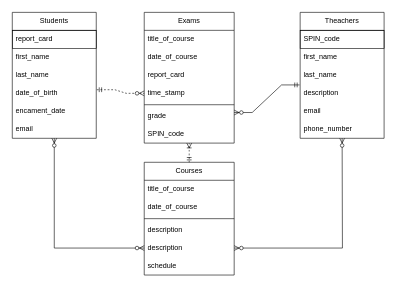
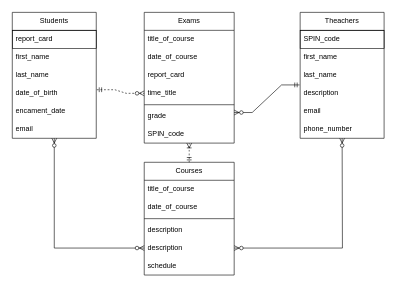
  <mxCell id="0" />
  <mxCell id="1" parent="0" />
  <mxCell id="2" value="Students" style="swimlane;fontStyle=0;childLayout=stackLayout;horizontal=1;startSize=30;horizontalStack=0;resizeParent=1;resizeParentMax=0;resizeLast=0;collapsible=1;marginBottom=0;whiteSpace=wrap;html=1;" parent="1" vertex="1"><mxGeometry x="20" y="20" width="140" height="210" as="geometry"><mxRectangle x="100" y="240" width="60" height="30" as="alternateBounds" /></mxGeometry></mxCell>
  <mxCell id="3" value="report_card" style="text;strokeColor=default;fillColor=none;align=left;verticalAlign=middle;spacingLeft=4;spacingRight=4;overflow=hidden;points=[[0,0.5],[1,0.5]];portConstraint=eastwest;rotatable=0;whiteSpace=wrap;html=1;" parent="2" vertex="1"><mxGeometry y="30" width="140" height="30" as="geometry" /></mxCell>
  <mxCell id="4" value="first_name" style="text;strokeColor=none;fillColor=none;align=left;verticalAlign=middle;spacingLeft=4;spacingRight=4;overflow=hidden;points=[[0,0.5],[1,0.5]];portConstraint=eastwest;rotatable=0;whiteSpace=wrap;html=1;" parent="2" vertex="1"><mxGeometry y="60" width="140" height="30" as="geometry" /></mxCell>
  <mxCell id="5" value="last_name" style="text;strokeColor=none;fillColor=none;align=left;verticalAlign=middle;spacingLeft=4;spacingRight=4;overflow=hidden;points=[[0,0.5],[1,0.5]];portConstraint=eastwest;rotatable=0;whiteSpace=wrap;html=1;" parent="2" vertex="1"><mxGeometry y="90" width="140" height="30" as="geometry" /></mxCell>
  <mxCell id="6" value="date_of_birth" style="text;strokeColor=none;fillColor=none;align=left;verticalAlign=middle;spacingLeft=4;spacingRight=4;overflow=hidden;points=[[0,0.5],[1,0.5]];portConstraint=eastwest;rotatable=0;whiteSpace=wrap;html=1;" parent="2" vertex="1"><mxGeometry y="120" width="140" height="30" as="geometry" /></mxCell>
  <mxCell id="7" value="encament_date" style="text;strokeColor=none;fillColor=none;align=left;verticalAlign=middle;spacingLeft=4;spacingRight=4;overflow=hidden;points=[[0,0.5],[1,0.5]];portConstraint=eastwest;rotatable=0;whiteSpace=wrap;html=1;" parent="2" vertex="1"><mxGeometry y="150" width="140" height="30" as="geometry" /></mxCell>
  <mxCell id="8" value="email" style="text;strokeColor=none;fillColor=none;align=left;verticalAlign=middle;spacingLeft=4;spacingRight=4;overflow=hidden;points=[[0,0.5],[1,0.5]];portConstraint=eastwest;rotatable=0;whiteSpace=wrap;html=1;" parent="2" vertex="1"><mxGeometry y="180" width="140" height="30" as="geometry" /></mxCell>
  <mxCell id="9" value="Exams" style="swimlane;fontStyle=0;childLayout=stackLayout;horizontal=1;startSize=30;horizontalStack=0;resizeParent=1;resizeParentMax=0;resizeLast=0;collapsible=1;marginBottom=0;whiteSpace=wrap;html=1;" parent="1" vertex="1"><mxGeometry x="240" y="20" width="150" height="218" as="geometry" /></mxCell>
  <mxCell id="10" value="title_of_course" style="text;strokeColor=none;fillColor=none;align=left;verticalAlign=middle;spacingLeft=4;spacingRight=4;overflow=hidden;points=[[0,0.5],[1,0.5]];portConstraint=eastwest;rotatable=0;whiteSpace=wrap;html=1;" parent="9" vertex="1"><mxGeometry y="30" width="150" height="30" as="geometry" /></mxCell>
  <mxCell id="11" value="date_of_course" style="text;strokeColor=none;fillColor=none;align=left;verticalAlign=middle;spacingLeft=4;spacingRight=4;overflow=hidden;points=[[0,0.5],[1,0.5]];portConstraint=eastwest;rotatable=0;whiteSpace=wrap;html=1;" vertex="1" parent="9"><mxGeometry y="60" width="150" height="30" as="geometry" /></mxCell>
  <mxCell id="12" value="report_card" style="text;strokeColor=none;fillColor=none;align=left;verticalAlign=middle;spacingLeft=4;spacingRight=4;overflow=hidden;points=[[0,0.5],[1,0.5]];portConstraint=eastwest;rotatable=0;whiteSpace=wrap;html=1;" parent="9" vertex="1"><mxGeometry y="90" width="150" height="30" as="geometry" /></mxCell>
- <mxCell id="13" value="time_stamp" style="text;strokeColor=none;fillColor=none;align=left;verticalAlign=middle;spacingLeft=4;spacingRight=4;overflow=hidden;points=[[0,0.5],[1,0.5]];portConstraint=eastwest;rotatable=0;whiteSpace=wrap;html=1;" parent="9" vertex="1"><mxGeometry y="120" width="150" height="30" as="geometry" /></mxCell>
+ <mxCell id="13" value="time_title" style="text;strokeColor=none;fillColor=none;align=left;verticalAlign=middle;spacingLeft=4;spacingRight=4;overflow=hidden;points=[[0,0.5],[1,0.5]];portConstraint=eastwest;rotatable=0;whiteSpace=wrap;html=1;" parent="9" vertex="1"><mxGeometry y="120" width="150" height="30" as="geometry" /></mxCell>
  <mxCell id="14" value="" style="line;html=1;strokeWidth=1;align=left;verticalAlign=middle;spacingTop=-1;spacingLeft=3;spacingRight=3;rotatable=0;labelPosition=right;points=[];portConstraint=eastwest;" vertex="1" parent="9"><mxGeometry y="150" width="150" height="8" as="geometry" /></mxCell>
  <mxCell id="15" value="grade" style="text;strokeColor=none;fillColor=none;align=left;verticalAlign=middle;spacingLeft=4;spacingRight=4;overflow=hidden;points=[[0,0.5],[1,0.5]];portConstraint=eastwest;rotatable=0;whiteSpace=wrap;html=1;" parent="9" vertex="1"><mxGeometry y="158" width="150" height="30" as="geometry" /></mxCell>
  <mxCell id="16" value="SPIN_code" style="text;strokeColor=none;fillColor=none;align=left;verticalAlign=middle;spacingLeft=4;spacingRight=4;overflow=hidden;points=[[0,0.5],[1,0.5]];portConstraint=eastwest;rotatable=0;whiteSpace=wrap;html=1;perimeterSpacing=0;strokeWidth=1;" vertex="1" parent="9"><mxGeometry y="188" width="150" height="30" as="geometry" /></mxCell>
  <mxCell id="17" value="Theachers" style="swimlane;fontStyle=0;childLayout=stackLayout;horizontal=1;startSize=30;horizontalStack=0;resizeParent=1;resizeParentMax=0;resizeLast=0;collapsible=1;marginBottom=0;whiteSpace=wrap;html=1;" parent="1" vertex="1"><mxGeometry x="500" y="20" width="140" height="210" as="geometry" /></mxCell>
  <mxCell id="18" value="SPIN_code" style="text;strokeColor=default;fillColor=none;align=left;verticalAlign=middle;spacingLeft=4;spacingRight=4;overflow=hidden;points=[[0,0.5],[1,0.5]];portConstraint=eastwest;rotatable=0;whiteSpace=wrap;html=1;" parent="17" vertex="1"><mxGeometry y="30" width="140" height="30" as="geometry" /></mxCell>
  <mxCell id="19" value="first_name" style="text;strokeColor=none;fillColor=none;align=left;verticalAlign=middle;spacingLeft=4;spacingRight=4;overflow=hidden;points=[[0,0.5],[1,0.5]];portConstraint=eastwest;rotatable=0;whiteSpace=wrap;html=1;" parent="17" vertex="1"><mxGeometry y="60" width="140" height="30" as="geometry" /></mxCell>
  <mxCell id="20" value="last_name" style="text;strokeColor=none;fillColor=none;align=left;verticalAlign=middle;spacingLeft=4;spacingRight=4;overflow=hidden;points=[[0,0.5],[1,0.5]];portConstraint=eastwest;rotatable=0;whiteSpace=wrap;html=1;" parent="17" vertex="1"><mxGeometry y="90" width="140" height="30" as="geometry" /></mxCell>
  <mxCell id="21" value="description" style="text;strokeColor=none;fillColor=none;align=left;verticalAlign=middle;spacingLeft=4;spacingRight=4;overflow=hidden;points=[[0,0.5],[1,0.5]];portConstraint=eastwest;rotatable=0;whiteSpace=wrap;html=1;" parent="17" vertex="1"><mxGeometry y="120" width="140" height="30" as="geometry" /></mxCell>
  <mxCell id="22" value="email" style="text;strokeColor=none;fillColor=none;align=left;verticalAlign=middle;spacingLeft=4;spacingRight=4;overflow=hidden;points=[[0,0.5],[1,0.5]];portConstraint=eastwest;rotatable=0;whiteSpace=wrap;html=1;" parent="17" vertex="1"><mxGeometry y="150" width="140" height="30" as="geometry" /></mxCell>
  <mxCell id="23" value="phone_number" style="text;strokeColor=none;fillColor=none;align=left;verticalAlign=middle;spacingLeft=4;spacingRight=4;overflow=hidden;points=[[0,0.5],[1,0.5]];portConstraint=eastwest;rotatable=0;whiteSpace=wrap;html=1;" parent="17" vertex="1"><mxGeometry y="180" width="140" height="30" as="geometry" /></mxCell>
  <mxCell id="24" value="Courses" style="swimlane;fontStyle=0;childLayout=stackLayout;horizontal=1;startSize=30;horizontalStack=0;resizeParent=1;resizeParentMax=0;resizeLast=0;collapsible=1;marginBottom=0;whiteSpace=wrap;html=1;" parent="1" vertex="1"><mxGeometry x="240" y="270" width="150" height="188" as="geometry" /></mxCell>
  <mxCell id="25" value="title_of_course" style="text;strokeColor=none;fillColor=none;align=left;verticalAlign=middle;spacingLeft=4;spacingRight=4;overflow=hidden;points=[[0,0.5],[1,0.5]];portConstraint=eastwest;rotatable=0;whiteSpace=wrap;html=1;" vertex="1" parent="24"><mxGeometry y="30" width="150" height="30" as="geometry" /></mxCell>
  <mxCell id="26" value="date_of_course" style="text;strokeColor=none;fillColor=none;align=left;verticalAlign=middle;spacingLeft=4;spacingRight=4;overflow=hidden;points=[[0,0.5],[1,0.5]];portConstraint=eastwest;rotatable=0;whiteSpace=wrap;html=1;" parent="24" vertex="1"><mxGeometry y="60" width="150" height="30" as="geometry" /></mxCell>
  <mxCell id="27" value="" style="line;html=1;strokeWidth=1;align=left;verticalAlign=middle;spacingTop=-1;spacingLeft=3;spacingRight=3;rotatable=0;labelPosition=right;points=[];portConstraint=eastwest;" vertex="1" parent="24"><mxGeometry y="90" width="150" height="8" as="geometry" /></mxCell>
  <mxCell id="28" value="description" style="text;strokeColor=none;fillColor=none;align=left;verticalAlign=middle;spacingLeft=4;spacingRight=4;overflow=hidden;points=[[0,0.5],[1,0.5]];portConstraint=eastwest;rotatable=0;whiteSpace=wrap;html=1;" parent="24" vertex="1"><mxGeometry y="98" width="150" height="30" as="geometry" /></mxCell>
  <mxCell id="29" value="description" style="text;strokeColor=none;fillColor=none;align=left;verticalAlign=middle;spacingLeft=4;spacingRight=4;overflow=hidden;points=[[0,0.5],[1,0.5]];portConstraint=eastwest;rotatable=0;whiteSpace=wrap;html=1;" parent="24" vertex="1"><mxGeometry y="128" width="150" height="30" as="geometry" /></mxCell>
  <mxCell id="30" value="schedule" style="text;strokeColor=none;fillColor=none;align=left;verticalAlign=middle;spacingLeft=4;spacingRight=4;overflow=hidden;points=[[0,0.5],[1,0.5]];portConstraint=eastwest;rotatable=0;whiteSpace=wrap;html=1;" parent="24" vertex="1"><mxGeometry y="158" width="150" height="30" as="geometry" /></mxCell>
  <mxCell id="31" value="" style="edgeStyle=entityRelationEdgeStyle;fontSize=12;html=1;endArrow=ERzeroToMany;startArrow=ERmandOne;rounded=0;exitX=1.007;exitY=0.3;exitDx=0;exitDy=0;exitPerimeter=0;entryX=0;entryY=0.5;entryDx=0;entryDy=0;dashed=1;" edge="1" parent="1" source="6" target="13"><mxGeometry width="100" height="100" relative="1" as="geometry"><mxPoint x="280" y="400" as="sourcePoint" /><mxPoint x="380" y="300" as="targetPoint" /></mxGeometry></mxCell>
  <mxCell id="32" value="" style="edgeStyle=entityRelationEdgeStyle;fontSize=12;html=1;endArrow=ERzeroToMany;startArrow=ERmandOne;rounded=0;exitX=-0.007;exitY=0.033;exitDx=0;exitDy=0;exitPerimeter=0;entryX=1;entryY=0.3;entryDx=0;entryDy=0;entryPerimeter=0;" edge="1" parent="1" source="21" target="15"><mxGeometry width="100" height="100" relative="1" as="geometry"><mxPoint x="410" y="180" as="sourcePoint" /><mxPoint x="489" y="216" as="targetPoint" /></mxGeometry></mxCell>
  <mxCell id="33" value="" style="edgeStyle=orthogonalEdgeStyle;fontSize=12;html=1;endArrow=ERzeroToMany;endFill=1;startArrow=ERzeroToMany;rounded=0;entryX=0.5;entryY=1;entryDx=0;entryDy=0;exitX=0;exitY=0.5;exitDx=0;exitDy=0;" edge="1" parent="1" source="29" target="2"><mxGeometry width="100" height="100" relative="1" as="geometry"><mxPoint x="70" y="410" as="sourcePoint" /><mxPoint x="170" y="310" as="targetPoint" /></mxGeometry></mxCell>
  <mxCell id="34" value="" style="edgeStyle=orthogonalEdgeStyle;fontSize=12;html=1;endArrow=ERzeroToMany;endFill=1;startArrow=ERzeroToMany;rounded=0;entryX=0.5;entryY=1;entryDx=0;entryDy=0;exitX=1;exitY=0.5;exitDx=0;exitDy=0;" edge="1" parent="1" source="29"><mxGeometry width="100" height="100" relative="1" as="geometry"><mxPoint x="720" y="405" as="sourcePoint" /><mxPoint x="570" y="230" as="targetPoint" /></mxGeometry></mxCell>
  <mxCell id="35" value="" style="edgeStyle=orthogonalEdgeStyle;fontSize=12;html=1;endArrow=ERoneToMany;startArrow=ERmandOne;rounded=0;entryX=0.5;entryY=1;entryDx=0;entryDy=0;exitX=0.5;exitY=0;exitDx=0;exitDy=0;curved=1;dashed=1;" edge="1" parent="1" source="24" target="9"><mxGeometry width="100" height="100" relative="1" as="geometry"><mxPoint x="180" y="458" as="sourcePoint" /><mxPoint x="200" y="288" as="targetPoint" /></mxGeometry></mxCell>
